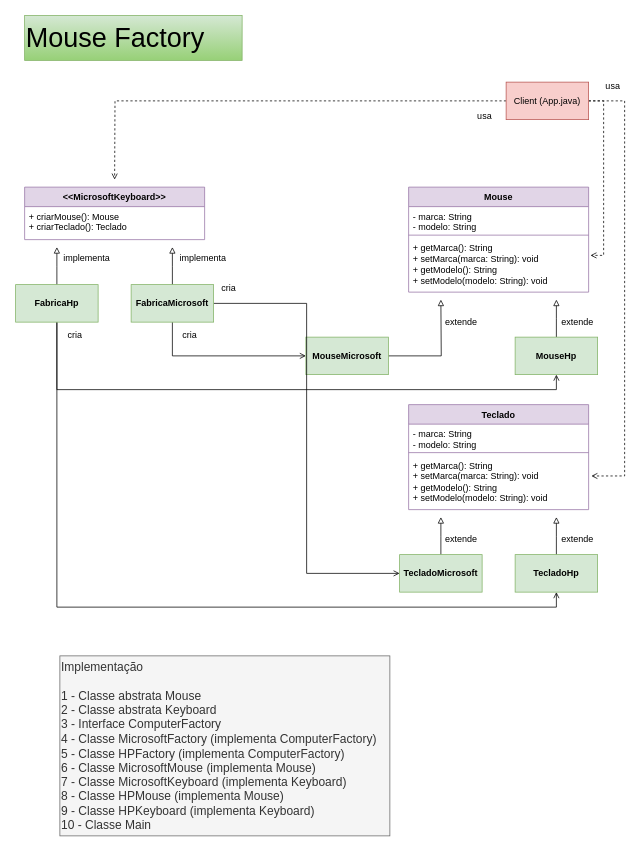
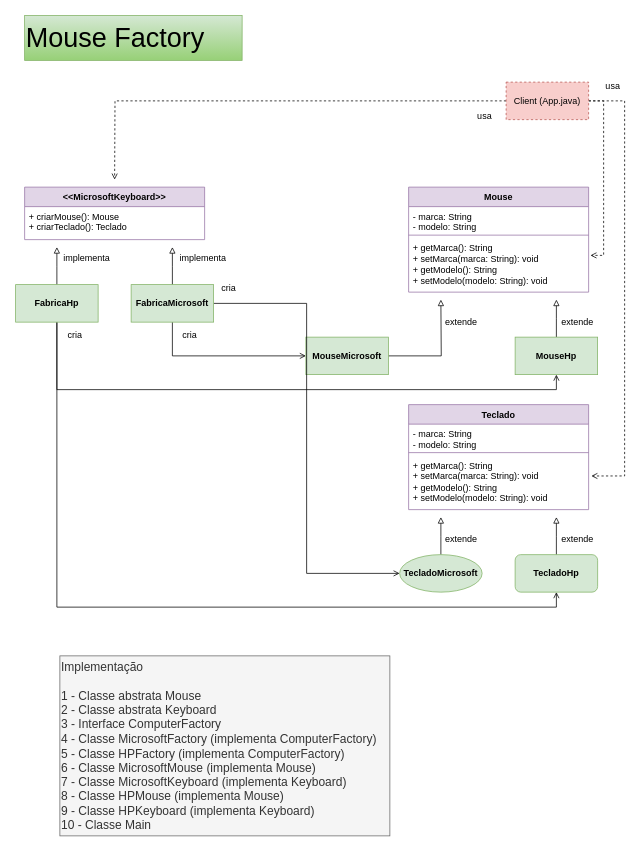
  <mxCell id="0" />
  <mxCell id="1" parent="0" />
  <mxCell id="2" value="&lt;font style=&quot;font-size: 36px;&quot;&gt;Mouse Factory&lt;/font&gt;" style="text;html=1;align=left;verticalAlign=middle;resizable=0;points=[];autosize=1;fillColor=#d5e8d4;strokeColor=#82b366;gradientColor=#97d077;" parent="1" vertex="1"><mxGeometry x="32" y="20" width="290" height="60" as="geometry" /></mxCell>
  <mxCell id="3" value="Mouse" style="swimlane;fontStyle=1;align=center;verticalAlign=top;childLayout=stackLayout;horizontal=1;startSize=26;horizontalStack=0;resizeParent=1;resizeParentMax=0;resizeLast=0;collapsible=1;marginBottom=0;whiteSpace=wrap;html=1;fillColor=#e1d5e7;strokeColor=#9673a6;" parent="1" vertex="1"><mxGeometry x="544" y="249" width="240" height="140" as="geometry" /></mxCell>
  <mxCell id="4" value="- marca: String&lt;br&gt;- modelo: String" style="text;strokeColor=none;fillColor=none;align=left;verticalAlign=top;spacingLeft=4;spacingRight=4;overflow=hidden;rotatable=0;points=[[0,0.5],[1,0.5]];portConstraint=eastwest;whiteSpace=wrap;html=1;" parent="3" vertex="1"><mxGeometry y="26" width="240" height="34" as="geometry" /></mxCell>
  <mxCell id="5" value="" style="line;strokeWidth=1;fillColor=none;align=left;verticalAlign=middle;spacingTop=-1;spacingLeft=3;spacingRight=3;rotatable=0;labelPosition=right;points=[];portConstraint=eastwest;strokeColor=inherit;" parent="3" vertex="1"><mxGeometry y="60" width="240" height="8" as="geometry" /></mxCell>
  <mxCell id="6" value="&lt;div&gt;+ getMarca(): String&lt;/div&gt;&lt;div&gt;+ setMarca(marca: String): void&lt;/div&gt;&lt;div&gt;+ getModelo(): String&lt;/div&gt;&lt;div&gt;+ setModelo(modelo: String): void&lt;/div&gt;" style="text;strokeColor=none;fillColor=none;align=left;verticalAlign=top;spacingLeft=4;spacingRight=4;overflow=hidden;rotatable=0;points=[[0,0.5],[1,0.5]];portConstraint=eastwest;whiteSpace=wrap;html=1;" parent="3" vertex="1"><mxGeometry y="68" width="240" height="72" as="geometry" /></mxCell>
  <mxCell id="7" value="Teclado" style="swimlane;fontStyle=1;align=center;verticalAlign=top;childLayout=stackLayout;horizontal=1;startSize=26;horizontalStack=0;resizeParent=1;resizeParentMax=0;resizeLast=0;collapsible=1;marginBottom=0;whiteSpace=wrap;html=1;fillColor=#e1d5e7;strokeColor=#9673a6;" parent="1" vertex="1"><mxGeometry x="544" y="539" width="240" height="140" as="geometry" /></mxCell>
  <mxCell id="8" value="- marca: String&lt;br&gt;- modelo: String" style="text;strokeColor=none;fillColor=none;align=left;verticalAlign=top;spacingLeft=4;spacingRight=4;overflow=hidden;rotatable=0;points=[[0,0.5],[1,0.5]];portConstraint=eastwest;whiteSpace=wrap;html=1;" parent="7" vertex="1"><mxGeometry y="26" width="240" height="34" as="geometry" /></mxCell>
  <mxCell id="9" value="" style="line;strokeWidth=1;fillColor=none;align=left;verticalAlign=middle;spacingTop=-1;spacingLeft=3;spacingRight=3;rotatable=0;labelPosition=right;points=[];portConstraint=eastwest;strokeColor=inherit;" parent="7" vertex="1"><mxGeometry y="60" width="240" height="8" as="geometry" /></mxCell>
  <mxCell id="10" value="&lt;div&gt;+ getMarca(): String&lt;/div&gt;&lt;div&gt;+ setMarca(marca: String): void&lt;/div&gt;&lt;div&gt;+ getModelo(): String&lt;/div&gt;&lt;div&gt;+ setModelo(modelo: String): void&lt;/div&gt;" style="text;strokeColor=none;fillColor=none;align=left;verticalAlign=top;spacingLeft=4;spacingRight=4;overflow=hidden;rotatable=0;points=[[0,0.5],[1,0.5]];portConstraint=eastwest;whiteSpace=wrap;html=1;" parent="7" vertex="1"><mxGeometry y="68" width="240" height="72" as="geometry" /></mxCell>
  <mxCell id="11" style="edgeStyle=orthogonalEdgeStyle;rounded=0;orthogonalLoop=1;jettySize=auto;html=1;endArrow=block;endFill=0;" parent="1" source="12" edge="1"><mxGeometry relative="1" as="geometry"><mxPoint x="587" y="399" as="targetPoint" /></mxGeometry></mxCell>
  <mxCell id="12" value="&lt;b&gt;MouseMicrosoft&lt;/b&gt;" style="html=1;whiteSpace=wrap;fillColor=#d5e8d4;strokeColor=#82b366;" parent="1" vertex="1"><mxGeometry x="407" y="449" width="110" height="50" as="geometry" /></mxCell>
  <mxCell id="13" style="edgeStyle=orthogonalEdgeStyle;rounded=0;orthogonalLoop=1;jettySize=auto;html=1;endArrow=block;endFill=0;" parent="1" source="14" edge="1"><mxGeometry relative="1" as="geometry"><mxPoint x="741" y="399" as="targetPoint" /></mxGeometry></mxCell>
  <mxCell id="14" value="&lt;b&gt;MouseHp&lt;/b&gt;" style="html=1;whiteSpace=wrap;fillColor=#d5e8d4;strokeColor=#82b366;" parent="1" vertex="1"><mxGeometry x="686" y="449" width="110" height="50" as="geometry" /></mxCell>
  <mxCell id="15" style="edgeStyle=orthogonalEdgeStyle;rounded=0;orthogonalLoop=1;jettySize=auto;html=1;endArrow=block;endFill=0;" parent="1" source="16" edge="1"><mxGeometry relative="1" as="geometry"><mxPoint x="587" y="689" as="targetPoint" /></mxGeometry></mxCell>
- <mxCell id="16" value="&lt;b&gt;TecladoMicrosoft&lt;/b&gt;" style="html=1;whiteSpace=wrap;fillColor=#d5e8d4;strokeColor=#82b366;" parent="1" vertex="1"><mxGeometry x="532" y="739" width="110" height="50" as="geometry" /></mxCell>
+ <mxCell id="16" value="&lt;b&gt;TecladoMicrosoft&lt;/b&gt;" style="ellipse;html=1;whiteSpace=wrap;fillColor=#d5e8d4;strokeColor=#82b366;" parent="1" vertex="1"><mxGeometry x="532" y="739" width="110" height="50" as="geometry" /></mxCell>
  <mxCell id="17" style="edgeStyle=orthogonalEdgeStyle;rounded=0;orthogonalLoop=1;jettySize=auto;html=1;endArrow=block;endFill=0;" parent="1" source="18" edge="1"><mxGeometry relative="1" as="geometry"><mxPoint x="741" y="689" as="targetPoint" /></mxGeometry></mxCell>
- <mxCell id="18" value="&lt;b&gt;TecladoHp&lt;/b&gt;" style="html=1;whiteSpace=wrap;fillColor=#d5e8d4;strokeColor=#82b366;" parent="1" vertex="1"><mxGeometry x="686" y="739" width="110" height="50" as="geometry" /></mxCell>
+ <mxCell id="18" value="&lt;b&gt;TecladoHp&lt;/b&gt;" style="html=1;whiteSpace=wrap;fillColor=#d5e8d4;strokeColor=#82b366;rounded=1;" parent="1" vertex="1"><mxGeometry x="686" y="739" width="110" height="50" as="geometry" /></mxCell>
  <mxCell id="19" value="&amp;lt;&amp;lt;MicrosoftKeyboard&amp;gt;&amp;gt;" style="swimlane;fontStyle=1;align=center;verticalAlign=top;childLayout=stackLayout;horizontal=1;startSize=26;horizontalStack=0;resizeParent=1;resizeParentMax=0;resizeLast=0;collapsible=1;marginBottom=0;whiteSpace=wrap;html=1;fillColor=#e1d5e7;strokeColor=#9673a6;" parent="1" vertex="1"><mxGeometry x="32" y="249" width="240" height="70" as="geometry" /></mxCell>
  <mxCell id="20" value="&lt;div&gt;+ criarMouse(): Mouse&lt;/div&gt;&lt;div&gt;&lt;span style=&quot;background-color: initial;&quot;&gt;+ criarTeclado(): Teclado&lt;/span&gt;&lt;br&gt;&lt;/div&gt;" style="text;strokeColor=none;fillColor=none;align=left;verticalAlign=top;spacingLeft=4;spacingRight=4;overflow=hidden;rotatable=0;points=[[0,0.5],[1,0.5]];portConstraint=eastwest;whiteSpace=wrap;html=1;" parent="19" vertex="1"><mxGeometry y="26" width="240" height="44" as="geometry" /></mxCell>
  <mxCell id="21" style="edgeStyle=orthogonalEdgeStyle;rounded=0;orthogonalLoop=1;jettySize=auto;html=1;endArrow=block;endFill=0;" parent="1" source="24" edge="1"><mxGeometry relative="1" as="geometry"><mxPoint x="75" y="329" as="targetPoint" /></mxGeometry></mxCell>
  <mxCell id="22" style="edgeStyle=orthogonalEdgeStyle;rounded=0;orthogonalLoop=1;jettySize=auto;html=1;entryX=0.5;entryY=1;entryDx=0;entryDy=0;endArrow=open;endFill=0;" parent="1" source="24" target="14" edge="1"><mxGeometry relative="1" as="geometry"><Array as="points"><mxPoint x="75" y="519" /><mxPoint x="741" y="519" /></Array></mxGeometry></mxCell>
  <mxCell id="23" style="edgeStyle=orthogonalEdgeStyle;rounded=0;orthogonalLoop=1;jettySize=auto;html=1;entryX=0.5;entryY=1;entryDx=0;entryDy=0;endArrow=open;endFill=0;" parent="1" source="24" target="18" edge="1"><mxGeometry relative="1" as="geometry"><Array as="points"><mxPoint x="75" y="809" /><mxPoint x="741" y="809" /></Array></mxGeometry></mxCell>
  <mxCell id="24" value="&lt;b&gt;FabricaHp&lt;/b&gt;" style="html=1;whiteSpace=wrap;fillColor=#d5e8d4;strokeColor=#82b366;" parent="1" vertex="1"><mxGeometry x="20" y="379" width="110" height="50" as="geometry" /></mxCell>
  <mxCell id="25" style="edgeStyle=orthogonalEdgeStyle;rounded=0;orthogonalLoop=1;jettySize=auto;html=1;endArrow=block;endFill=0;" parent="1" source="28" edge="1"><mxGeometry relative="1" as="geometry"><mxPoint x="229" y="329" as="targetPoint" /></mxGeometry></mxCell>
  <mxCell id="26" style="edgeStyle=orthogonalEdgeStyle;rounded=0;orthogonalLoop=1;jettySize=auto;html=1;entryX=0;entryY=0.5;entryDx=0;entryDy=0;endArrow=open;endFill=0;" parent="1" source="28" target="12" edge="1"><mxGeometry relative="1" as="geometry"><Array as="points"><mxPoint x="229" y="474" /></Array></mxGeometry></mxCell>
  <mxCell id="27" style="edgeStyle=orthogonalEdgeStyle;rounded=0;orthogonalLoop=1;jettySize=auto;html=1;entryX=0;entryY=0.5;entryDx=0;entryDy=0;endArrow=open;endFill=0;" parent="1" source="28" target="16" edge="1"><mxGeometry relative="1" as="geometry" /></mxCell>
  <mxCell id="28" value="&lt;b&gt;FabricaMicrosoft&lt;/b&gt;" style="html=1;whiteSpace=wrap;fillColor=#d5e8d4;strokeColor=#82b366;" parent="1" vertex="1"><mxGeometry x="174" y="379" width="110" height="50" as="geometry" /></mxCell>
  <mxCell id="29" style="edgeStyle=orthogonalEdgeStyle;rounded=0;orthogonalLoop=1;jettySize=auto;html=1;dashed=1;endArrow=open;endFill=0;" parent="1" source="32" edge="1"><mxGeometry relative="1" as="geometry"><mxPoint x="152" y="239" as="targetPoint" /></mxGeometry></mxCell>
  <mxCell id="30" style="edgeStyle=orthogonalEdgeStyle;rounded=0;orthogonalLoop=1;jettySize=auto;html=1;entryX=1.01;entryY=0.32;entryDx=0;entryDy=0;entryPerimeter=0;dashed=1;endArrow=open;endFill=0;" parent="1" source="32" target="6" edge="1"><mxGeometry relative="1" as="geometry"><Array as="points"><mxPoint x="804" y="134" /><mxPoint x="804" y="340" /></Array></mxGeometry></mxCell>
  <mxCell id="31" style="edgeStyle=orthogonalEdgeStyle;rounded=0;orthogonalLoop=1;jettySize=auto;html=1;entryX=1.015;entryY=0.377;entryDx=0;entryDy=0;entryPerimeter=0;dashed=1;endArrow=open;endFill=0;" parent="1" source="32" target="10" edge="1"><mxGeometry relative="1" as="geometry"><Array as="points"><mxPoint x="832" y="134" /><mxPoint x="832" y="634" /></Array></mxGeometry></mxCell>
- <mxCell id="32" value="Client (App.java)" style="html=1;whiteSpace=wrap;fillColor=#f8cecc;strokeColor=#b85450;" parent="1" vertex="1"><mxGeometry x="674" y="109" width="110" height="50" as="geometry" /></mxCell>
+ <mxCell id="32" value="Client (App.java)" style="html=1;whiteSpace=wrap;fillColor=#f8cecc;strokeColor=#b85450;dashed=1;" parent="1" vertex="1"><mxGeometry x="674" y="109" width="110" height="50" as="geometry" /></mxCell>
  <mxCell id="33" value="usa" style="text;html=1;align=center;verticalAlign=middle;resizable=0;points=[];autosize=1;strokeColor=none;fillColor=none;" parent="1" vertex="1"><mxGeometry x="625" y="139" width="40" height="30" as="geometry" /></mxCell>
  <mxCell id="34" value="usa" style="text;html=1;align=center;verticalAlign=middle;resizable=0;points=[];autosize=1;strokeColor=none;fillColor=none;" parent="1" vertex="1"><mxGeometry x="796" y="99" width="40" height="30" as="geometry" /></mxCell>
  <mxCell id="35" value="cria" style="text;html=1;align=center;verticalAlign=middle;resizable=0;points=[];autosize=1;strokeColor=none;fillColor=none;" parent="1" vertex="1"><mxGeometry x="79" y="432" width="40" height="30" as="geometry" /></mxCell>
  <mxCell id="36" value="cria" style="text;html=1;align=center;verticalAlign=middle;resizable=0;points=[];autosize=1;strokeColor=none;fillColor=none;" parent="1" vertex="1"><mxGeometry x="284" y="369" width="40" height="30" as="geometry" /></mxCell>
  <mxCell id="37" value="cria" style="text;html=1;align=center;verticalAlign=middle;resizable=0;points=[];autosize=1;strokeColor=none;fillColor=none;" parent="1" vertex="1"><mxGeometry x="232" y="432" width="40" height="30" as="geometry" /></mxCell>
  <mxCell id="38" value="implementa" style="text;html=1;align=left;verticalAlign=middle;resizable=0;points=[];autosize=1;strokeColor=none;fillColor=none;" parent="1" vertex="1"><mxGeometry x="82" y="329" width="90" height="30" as="geometry" /></mxCell>
  <mxCell id="39" value="implementa" style="text;html=1;align=left;verticalAlign=middle;resizable=0;points=[];autosize=1;strokeColor=none;fillColor=none;" parent="1" vertex="1"><mxGeometry x="237" y="329" width="90" height="30" as="geometry" /></mxCell>
  <mxCell id="40" value="extende" style="text;html=1;align=left;verticalAlign=middle;resizable=0;points=[];autosize=1;strokeColor=none;fillColor=none;" parent="1" vertex="1"><mxGeometry x="591" y="414" width="70" height="30" as="geometry" /></mxCell>
  <mxCell id="41" value="extende" style="text;html=1;align=left;verticalAlign=middle;resizable=0;points=[];autosize=1;strokeColor=none;fillColor=none;" parent="1" vertex="1"><mxGeometry x="746" y="414" width="70" height="30" as="geometry" /></mxCell>
  <mxCell id="42" value="extende" style="text;html=1;align=left;verticalAlign=middle;resizable=0;points=[];autosize=1;strokeColor=none;fillColor=none;" parent="1" vertex="1"><mxGeometry x="591" y="704" width="70" height="30" as="geometry" /></mxCell>
  <mxCell id="43" value="extende" style="text;html=1;align=left;verticalAlign=middle;resizable=0;points=[];autosize=1;strokeColor=none;fillColor=none;" parent="1" vertex="1"><mxGeometry x="746" y="704" width="70" height="30" as="geometry" /></mxCell>
  <mxCell id="44" value="&lt;div style=&quot;font-size: 16px;&quot;&gt;Implementação&lt;/div&gt;&lt;div style=&quot;font-size: 16px;&quot;&gt;&lt;br&gt;&lt;/div&gt;&lt;div style=&quot;font-size: 16px;&quot;&gt;&lt;font style=&quot;font-size: 16px;&quot;&gt;1 - Classe abstrata Mouse&lt;/font&gt;&lt;/div&gt;&lt;div style=&quot;font-size: 16px;&quot;&gt;&lt;font style=&quot;font-size: 16px;&quot;&gt;2 - Classe abstrata Keyboard&lt;/font&gt;&lt;/div&gt;&lt;div style=&quot;font-size: 16px;&quot;&gt;&lt;font style=&quot;font-size: 16px;&quot;&gt;3 - Interface ComputerFactory&lt;/font&gt;&lt;/div&gt;&lt;div style=&quot;font-size: 16px;&quot;&gt;&lt;font style=&quot;font-size: 16px;&quot;&gt;4 - Classe MicrosoftFactory (implementa ComputerFactory)&lt;/font&gt;&lt;/div&gt;&lt;div style=&quot;font-size: 16px;&quot;&gt;&lt;font style=&quot;font-size: 16px;&quot;&gt;5 - Classe HPFactory (implementa ComputerFactory)&lt;/font&gt;&lt;/div&gt;&lt;div style=&quot;font-size: 16px;&quot;&gt;&lt;font style=&quot;font-size: 16px;&quot;&gt;6 - Classe MicrosoftMouse (implementa Mouse)&lt;/font&gt;&lt;/div&gt;&lt;div style=&quot;font-size: 16px;&quot;&gt;&lt;font style=&quot;font-size: 16px;&quot;&gt;7 - Classe MicrosoftKeyboard (implementa Keyboard)&lt;/font&gt;&lt;/div&gt;&lt;div style=&quot;font-size: 16px;&quot;&gt;&lt;font style=&quot;font-size: 16px;&quot;&gt;8 - Classe HPMouse (implementa Mouse)&lt;/font&gt;&lt;/div&gt;&lt;div style=&quot;font-size: 16px;&quot;&gt;&lt;font style=&quot;font-size: 16px;&quot;&gt;9 - Classe HPKeyboard (implementa Keyboard)&lt;/font&gt;&lt;/div&gt;&lt;div style=&quot;font-size: 16px;&quot;&gt;&lt;font style=&quot;font-size: 16px;&quot;&gt;10 - Classe Main&lt;/font&gt;&lt;/div&gt;" style="text;html=1;align=left;verticalAlign=middle;resizable=0;points=[];autosize=1;strokeColor=#666666;fillColor=#f5f5f5;fontColor=#333333;perimeterSpacing=0;" parent="1" vertex="1"><mxGeometry x="79" y="874" width="440" height="240" as="geometry" /></mxCell>
